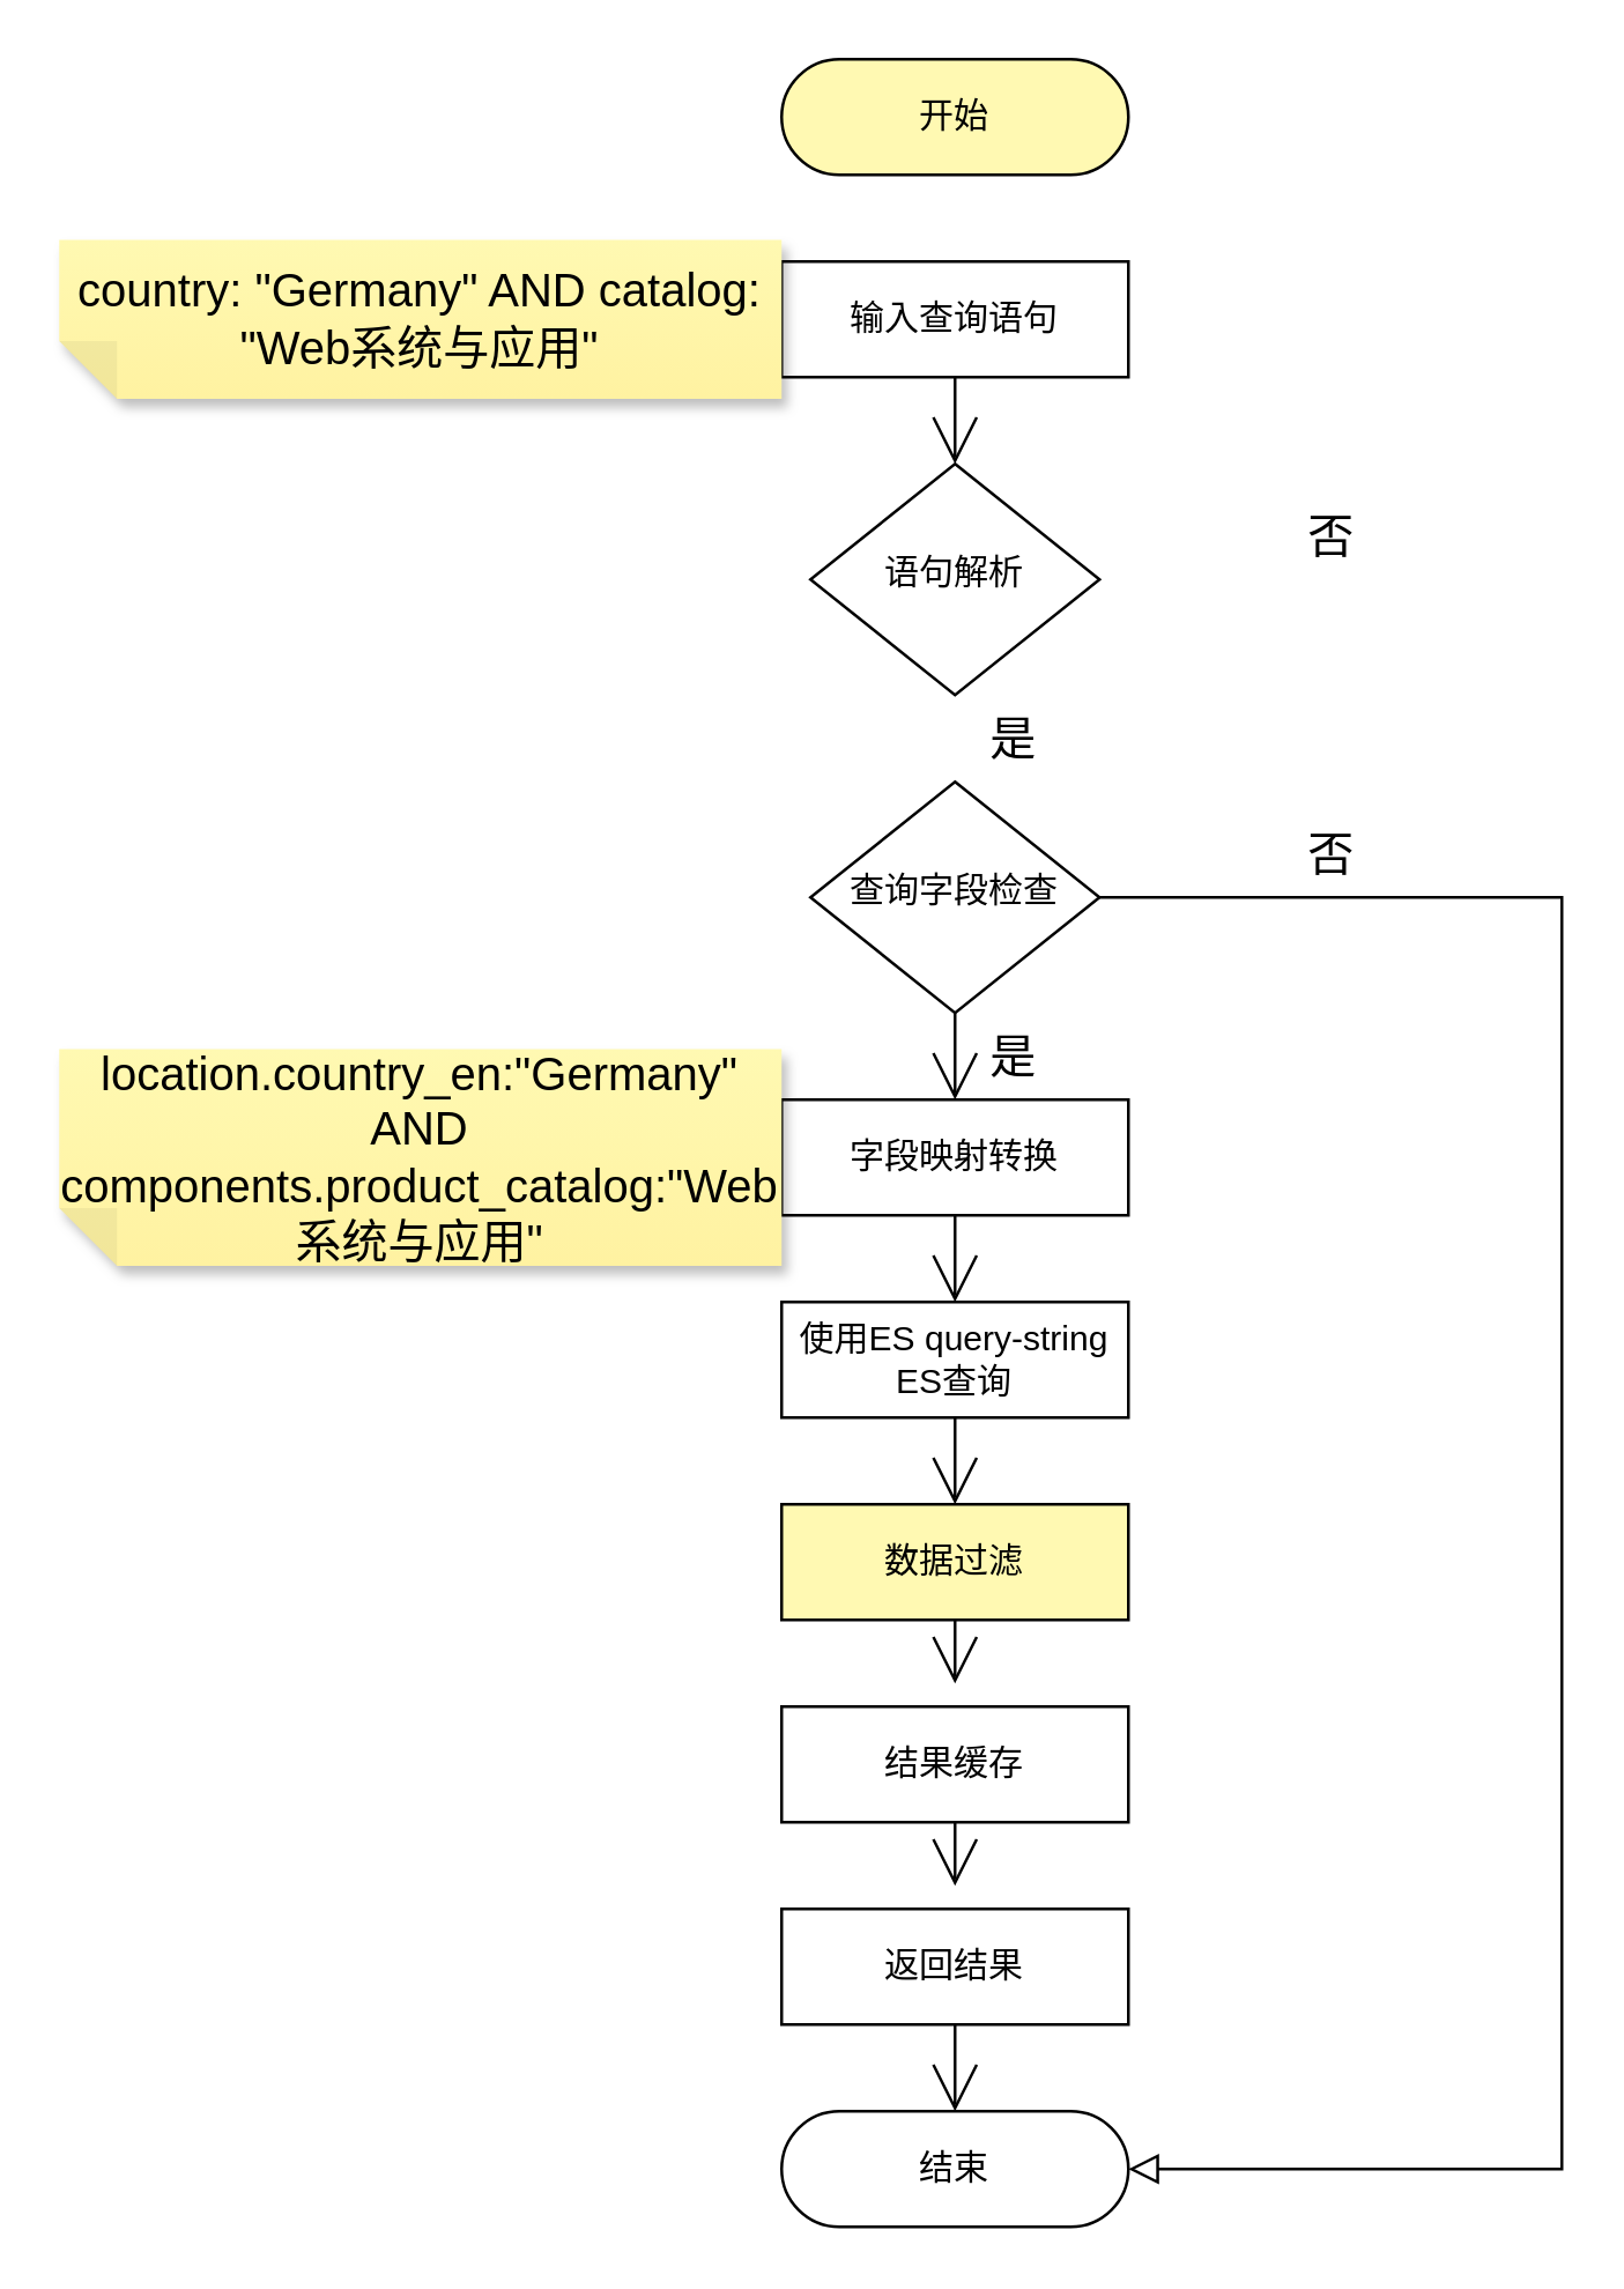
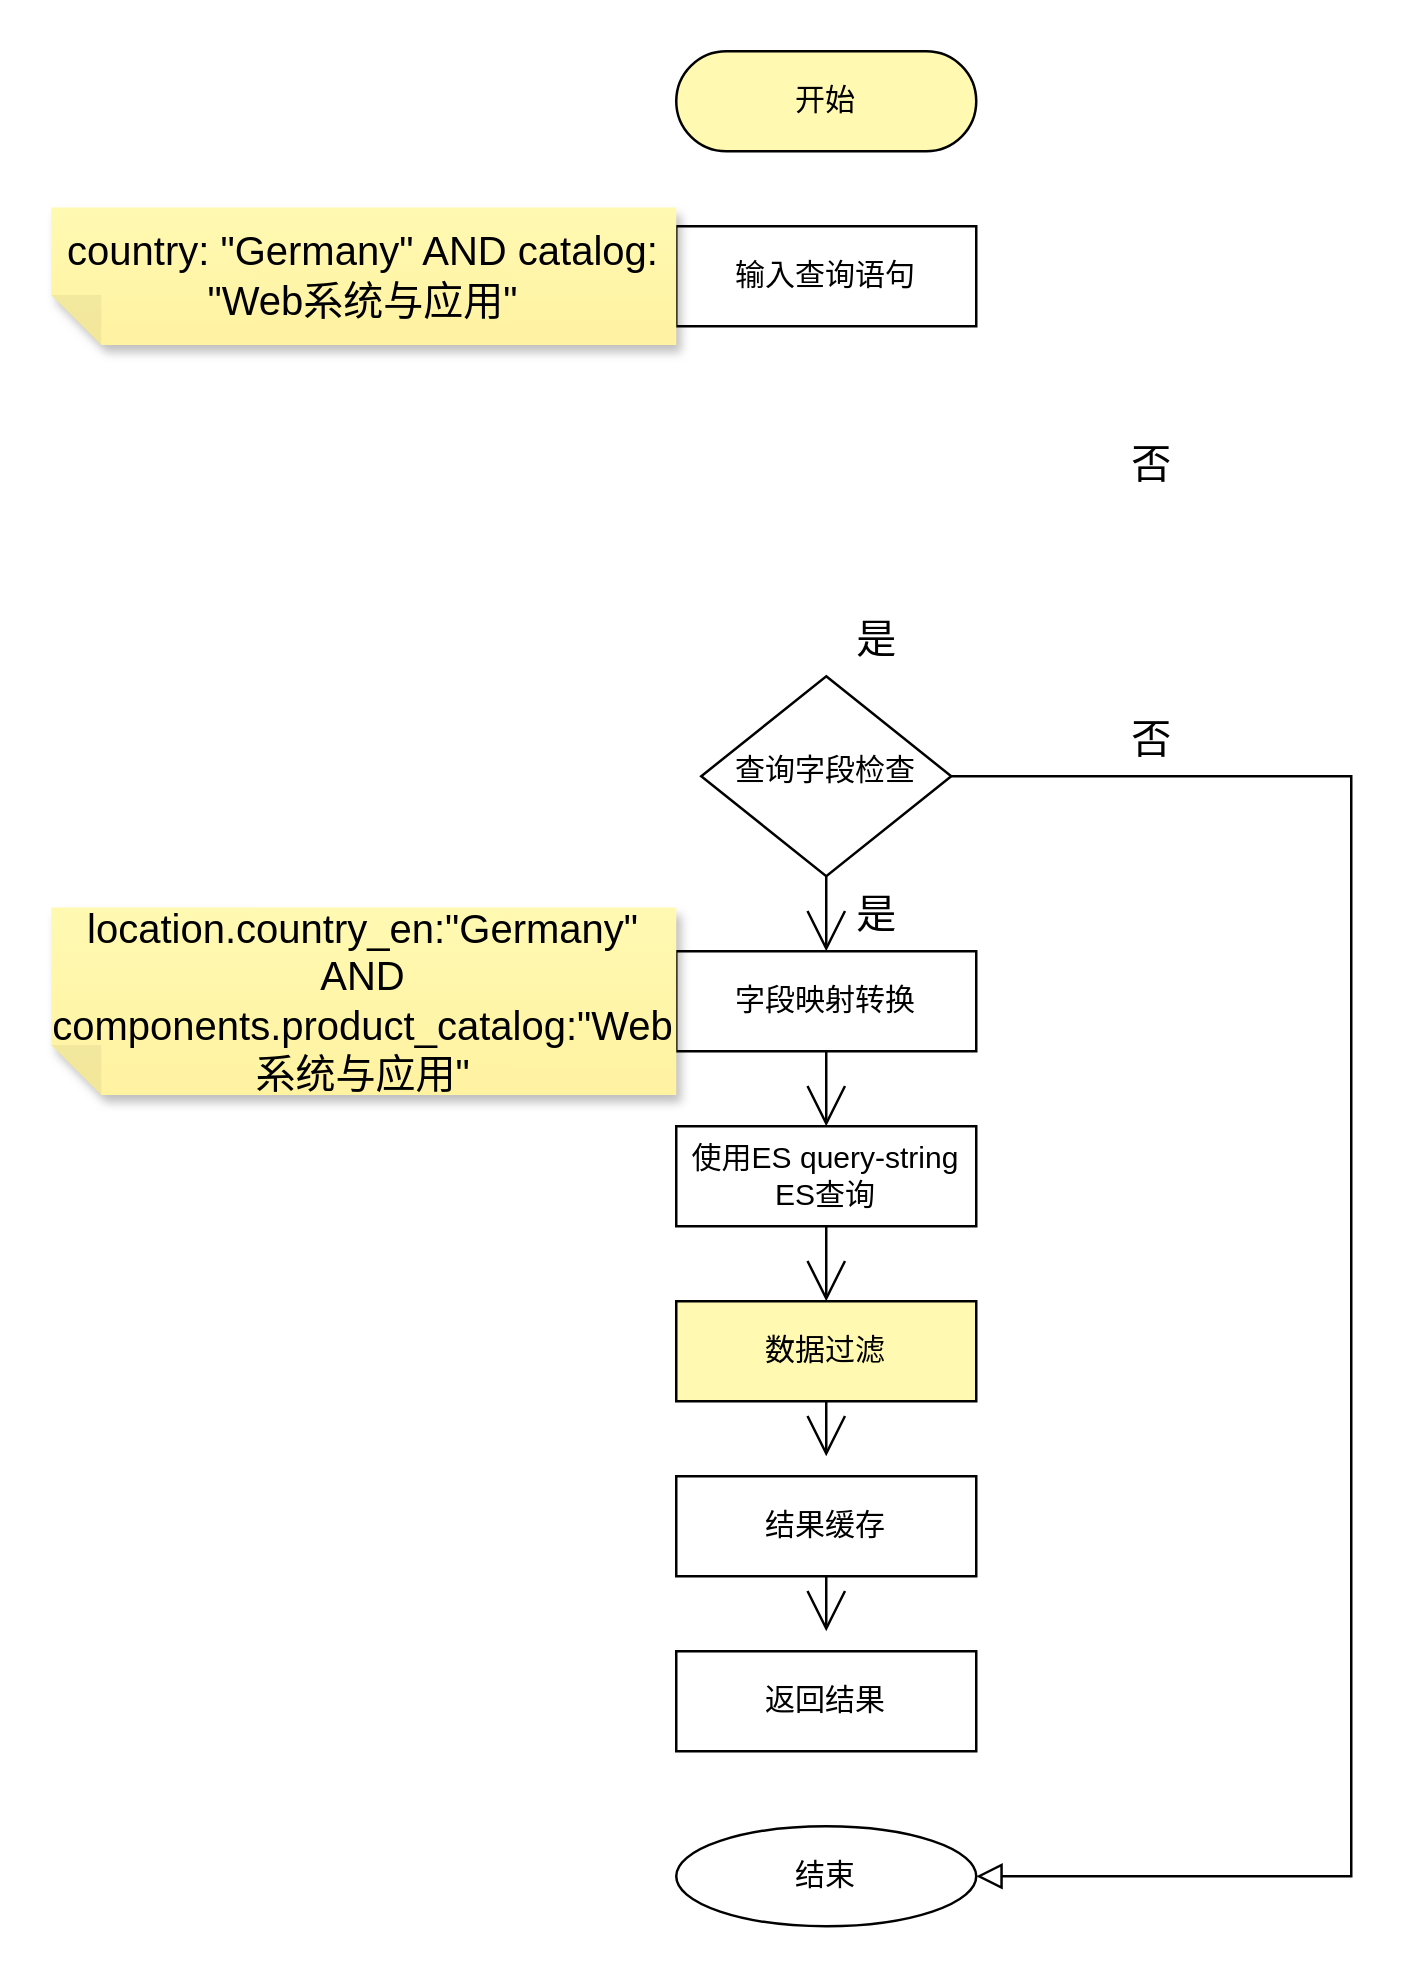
  <mxCell id="0" />
  <mxCell id="1" parent="0" />
  <mxCell id="2" value="开始" style="rounded=1;whiteSpace=wrap;html=1;fontSize=12;glass=0;strokeWidth=1;shadow=0;arcSize=50;fillColor=#fff9b2;" parent="1" vertex="1"><mxGeometry x="270" y="20" width="120" height="40" as="geometry" /></mxCell>
- <mxCell id="3" value="语句解析" style="rhombus;whiteSpace=wrap;html=1;shadow=0;fontFamily=Helvetica;fontSize=12;align=center;strokeWidth=1;spacing=6;spacingTop=-4;" parent="1" vertex="1"><mxGeometry x="280" y="160" width="100" height="80" as="geometry" /></mxCell>
- <mxCell id="4" value="结束" style="rounded=1;whiteSpace=wrap;html=1;fontSize=12;glass=0;strokeWidth=1;shadow=0;arcSize=50;" parent="1" vertex="1"><mxGeometry x="270" y="730" width="120" height="40" as="geometry" /></mxCell>
- <mxCell id="5" style="edgeStyle=none;curved=1;rounded=0;orthogonalLoop=1;jettySize=auto;html=1;exitX=0.5;exitY=1;exitDx=0;exitDy=0;entryX=0.5;entryY=0;entryDx=0;entryDy=0;fontSize=12;endArrow=open;startSize=14;endSize=14;sourcePerimeterSpacing=8;targetPerimeterSpacing=8;" edge="1" parent="1" source="6" target="3"><mxGeometry relative="1" as="geometry" /></mxCell>
+ <mxCell id="4" value="结束" style="ellipse;whiteSpace=wrap;html=1;fontSize=12;glass=0;strokeWidth=1;shadow=0;arcSize=50;" parent="1" vertex="1"><mxGeometry x="270" y="730" width="120" height="40" as="geometry" /></mxCell>
  <mxCell id="6" value="输入查询语句" style="rounded=1;whiteSpace=wrap;html=1;fontSize=12;glass=0;strokeWidth=1;shadow=0;arcSize=0;" vertex="1" parent="1"><mxGeometry x="270" y="90" width="120" height="40" as="geometry" /></mxCell>
  <mxCell id="7" style="edgeStyle=none;curved=1;rounded=0;orthogonalLoop=1;jettySize=auto;html=1;exitX=0.5;exitY=1;exitDx=0;exitDy=0;entryX=0.5;entryY=0;entryDx=0;entryDy=0;fontSize=12;endArrow=open;startSize=14;endSize=14;sourcePerimeterSpacing=8;targetPerimeterSpacing=8;" edge="1" parent="1" source="8" target="17"><mxGeometry relative="1" as="geometry" /></mxCell>
  <mxCell id="8" value="字段映射转换" style="rounded=1;whiteSpace=wrap;html=1;fontSize=12;glass=0;strokeWidth=1;shadow=0;arcSize=0;" vertex="1" parent="1"><mxGeometry x="270" y="380" width="120" height="40" as="geometry" /></mxCell>
  <mxCell id="9" style="edgeStyle=none;curved=1;rounded=0;orthogonalLoop=1;jettySize=auto;html=1;exitX=0.5;exitY=1;exitDx=0;exitDy=0;entryX=0.5;entryY=0;entryDx=0;entryDy=0;fontSize=12;endArrow=open;startSize=14;endSize=14;sourcePerimeterSpacing=8;targetPerimeterSpacing=8;" edge="1" parent="1" source="10" target="8"><mxGeometry relative="1" as="geometry" /></mxCell>
  <mxCell id="10" value="查询字段检查" style="rhombus;whiteSpace=wrap;html=1;shadow=0;fontFamily=Helvetica;fontSize=12;align=center;strokeWidth=1;spacing=6;spacingTop=-4;" vertex="1" parent="1"><mxGeometry x="280" y="270" width="100" height="80" as="geometry" /></mxCell>
  <mxCell id="11" value="是" style="text;html=1;align=center;verticalAlign=middle;resizable=0;points=[];autosize=1;strokeColor=none;fillColor=none;fontSize=16;" vertex="1" parent="1"><mxGeometry x="330" y="240" width="40" height="30" as="geometry" /></mxCell>
  <mxCell id="12" value="否" style="text;html=1;align=center;verticalAlign=middle;resizable=0;points=[];autosize=1;strokeColor=none;fillColor=none;fontSize=16;" vertex="1" parent="1"><mxGeometry x="440" y="170" width="40" height="30" as="geometry" /></mxCell>
  <mxCell id="13" value="是" style="text;html=1;align=center;verticalAlign=middle;resizable=0;points=[];autosize=1;strokeColor=none;fillColor=none;fontSize=16;" vertex="1" parent="1"><mxGeometry x="330" y="350" width="40" height="30" as="geometry" /></mxCell>
  <mxCell id="14" value="" style="edgeStyle=orthogonalEdgeStyle;rounded=0;html=1;jettySize=auto;orthogonalLoop=1;fontSize=11;endArrow=block;endFill=0;endSize=8;strokeWidth=1;shadow=0;labelBackgroundColor=none;exitX=1;exitY=0.5;exitDx=0;exitDy=0;entryX=1;entryY=0.5;entryDx=0;entryDy=0;" edge="1" parent="1" source="10" target="4"><mxGeometry y="10" relative="1" as="geometry"><mxPoint as="offset" /><mxPoint x="390" y="220" as="sourcePoint" /><mxPoint x="410" y="600" as="targetPoint" /><Array as="points"><mxPoint x="540" y="310" /><mxPoint x="540" y="750" /></Array></mxGeometry></mxCell>
  <mxCell id="15" value="否" style="text;html=1;align=center;verticalAlign=middle;resizable=0;points=[];autosize=1;strokeColor=none;fillColor=none;fontSize=16;" vertex="1" parent="1"><mxGeometry x="440" y="280" width="40" height="30" as="geometry" /></mxCell>
  <mxCell id="16" style="edgeStyle=none;curved=1;rounded=0;orthogonalLoop=1;jettySize=auto;html=1;exitX=0.5;exitY=1;exitDx=0;exitDy=0;entryX=0.5;entryY=0;entryDx=0;entryDy=0;fontSize=12;endArrow=open;startSize=14;endSize=14;sourcePerimeterSpacing=8;targetPerimeterSpacing=8;" edge="1" parent="1" source="17" target="19"><mxGeometry relative="1" as="geometry" /></mxCell>
  <mxCell id="17" value="使用ES query-string&lt;br&gt;ES查询" style="rounded=1;whiteSpace=wrap;html=1;fontSize=12;glass=0;strokeWidth=1;shadow=0;arcSize=0;" vertex="1" parent="1"><mxGeometry x="270" y="450" width="120" height="40" as="geometry" /></mxCell>
  <mxCell id="18" style="edgeStyle=none;curved=1;rounded=0;orthogonalLoop=1;jettySize=auto;html=1;exitX=0.5;exitY=1;exitDx=0;exitDy=0;fontSize=12;endArrow=open;startSize=14;endSize=14;sourcePerimeterSpacing=8;targetPerimeterSpacing=8;" edge="1" parent="1" source="19" target="21"><mxGeometry relative="1" as="geometry" /></mxCell>
  <mxCell id="19" value="数据过滤" style="rounded=1;whiteSpace=wrap;html=1;fontSize=12;glass=0;strokeWidth=1;shadow=0;arcSize=0;fillColor=#fff9b2;" vertex="1" parent="1"><mxGeometry x="270" y="520" width="120" height="40" as="geometry" /></mxCell>
  <mxCell id="20" style="edgeStyle=none;curved=1;rounded=0;orthogonalLoop=1;jettySize=auto;html=1;exitX=0.5;exitY=1;exitDx=0;exitDy=0;fontSize=12;endArrow=open;startSize=14;endSize=14;sourcePerimeterSpacing=8;targetPerimeterSpacing=8;" edge="1" parent="1" source="21" target="23"><mxGeometry relative="1" as="geometry" /></mxCell>
  <mxCell id="21" value="结果缓存" style="rounded=1;whiteSpace=wrap;html=1;fontSize=12;glass=0;strokeWidth=1;shadow=0;arcSize=0;" vertex="1" parent="1"><mxGeometry x="270" y="590" width="120" height="40" as="geometry" /></mxCell>
- <mxCell id="22" style="edgeStyle=none;curved=1;rounded=0;orthogonalLoop=1;jettySize=auto;html=1;exitX=0.5;exitY=1;exitDx=0;exitDy=0;entryX=0.5;entryY=0;entryDx=0;entryDy=0;fontSize=12;endArrow=open;startSize=14;endSize=14;sourcePerimeterSpacing=8;targetPerimeterSpacing=8;" edge="1" parent="1" source="23" target="4"><mxGeometry relative="1" as="geometry" /></mxCell>
  <mxCell id="23" value="返回结果" style="rounded=1;whiteSpace=wrap;html=1;fontSize=12;glass=0;strokeWidth=1;shadow=0;arcSize=0;" vertex="1" parent="1"><mxGeometry x="270" y="660" width="120" height="40" as="geometry" /></mxCell>
  <mxCell id="24" value="country: &quot;Germany&quot; AND catalog: &quot;Web系统与应用&quot;" style="shape=note;whiteSpace=wrap;html=1;backgroundOutline=1;fontColor=#000000;darkOpacity=0.05;fillColor=#FFF9B2;strokeColor=none;fillStyle=solid;direction=west;gradientDirection=north;gradientColor=#FFF2A1;shadow=1;size=20;pointerEvents=1;fontSize=16;" vertex="1" parent="1"><mxGeometry x="20" y="82.5" width="250" height="55" as="geometry" /></mxCell>
  <mxCell id="25" value="location.country_en:&quot;Germany&quot; AND components.product_catalog:&quot;Web系统与应用&quot;" style="shape=note;whiteSpace=wrap;html=1;backgroundOutline=1;fontColor=#000000;darkOpacity=0.05;fillColor=#FFF9B2;strokeColor=none;fillStyle=solid;direction=west;gradientDirection=north;gradientColor=#FFF2A1;shadow=1;size=20;pointerEvents=1;fontSize=16;" vertex="1" parent="1"><mxGeometry x="20" y="362.5" width="250" height="75" as="geometry" /></mxCell>
